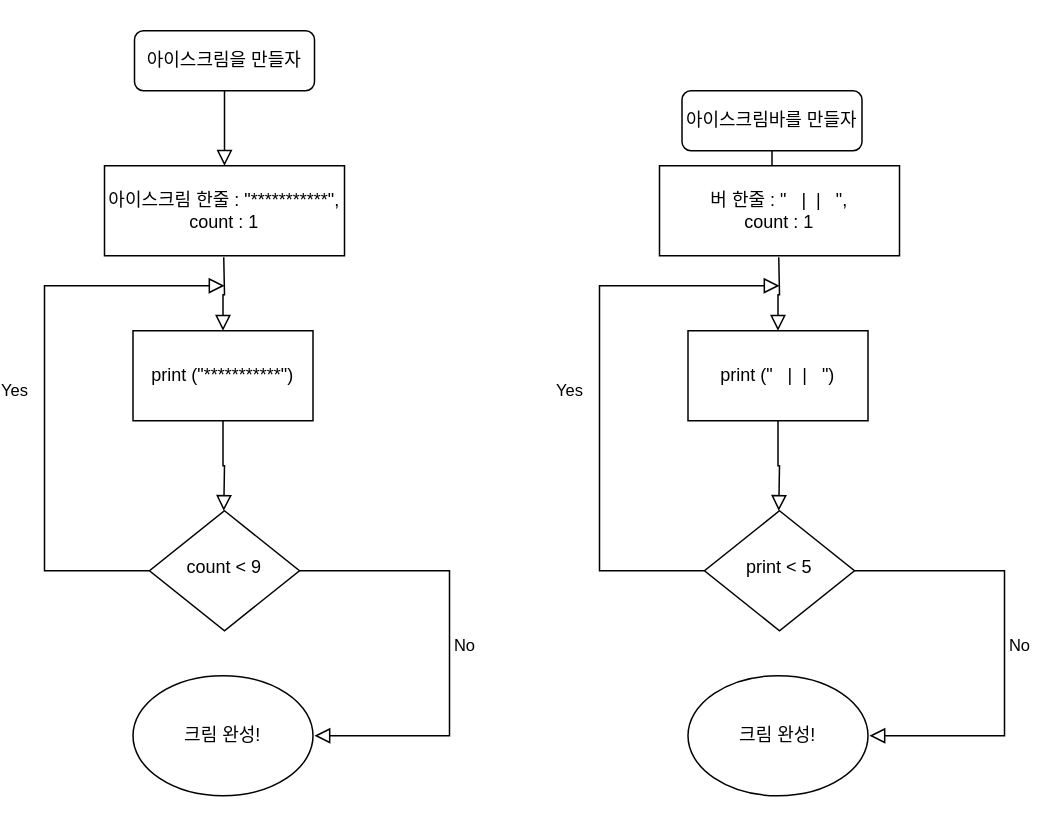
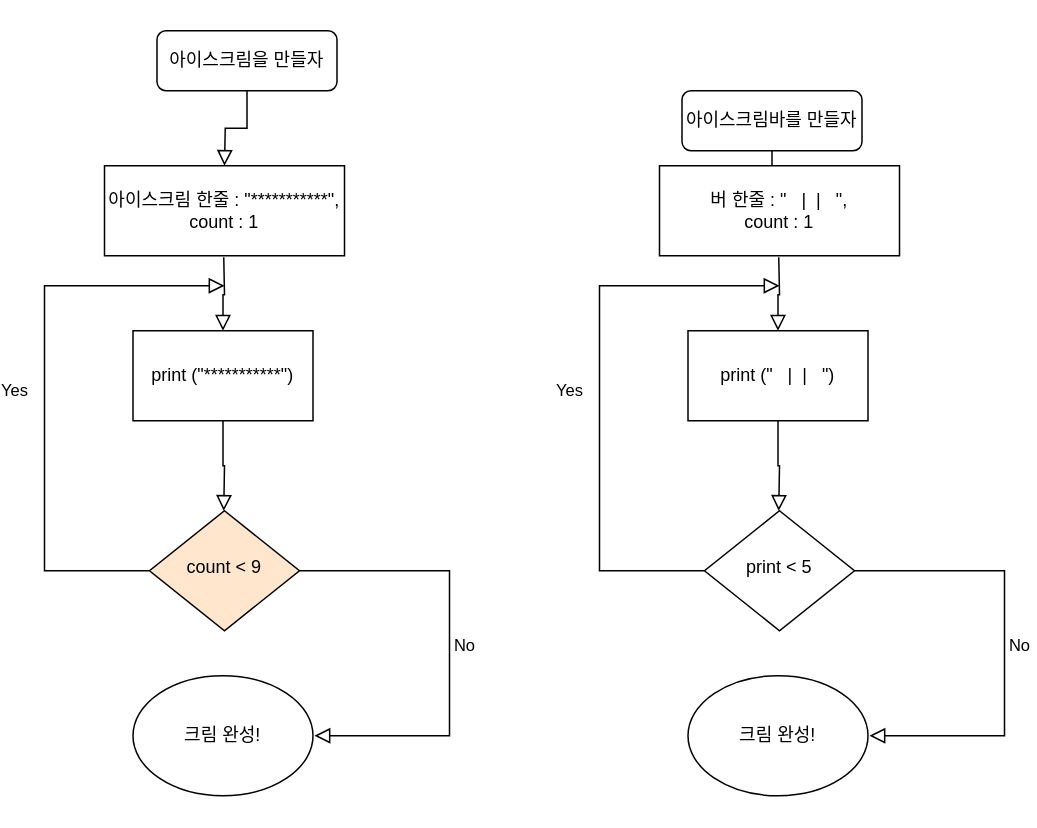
  <mxCell id="0" />
  <mxCell id="1" parent="0" />
  <mxCell id="2" value="" style="rounded=0;html=1;jettySize=auto;orthogonalLoop=1;fontSize=11;endArrow=block;endFill=0;endSize=8;strokeWidth=1;shadow=0;labelBackgroundColor=none;edgeStyle=orthogonalEdgeStyle;" parent="1" source="3" edge="1"><mxGeometry relative="1" as="geometry"><mxPoint x="140" y="110" as="targetPoint" /></mxGeometry></mxCell>
- <mxCell id="3" value="아이스크림을 만들자" style="rounded=1;whiteSpace=wrap;html=1;fontSize=12;glass=0;strokeWidth=1;shadow=0;" parent="1" vertex="1"><mxGeometry x="80" y="20" width="120" height="40" as="geometry" /></mxCell>
+ <mxCell id="3" value="아이스크림을 만들자" style="rounded=1;whiteSpace=wrap;html=1;fontSize=12;glass=0;strokeWidth=1;shadow=0;" parent="1" vertex="1"><mxGeometry x="95" y="20" width="120" height="40" as="geometry" /></mxCell>
  <mxCell id="4" value="Yes" style="rounded=0;html=1;jettySize=auto;orthogonalLoop=1;fontSize=11;endArrow=block;endFill=0;endSize=8;strokeWidth=1;shadow=0;labelBackgroundColor=none;edgeStyle=orthogonalEdgeStyle;" parent="1" source="6" edge="1"><mxGeometry y="20" relative="1" as="geometry"><mxPoint as="offset" /><mxPoint x="140" y="190" as="targetPoint" /><Array as="points"><mxPoint x="20" y="380" /><mxPoint x="20" y="190" /></Array></mxGeometry></mxCell>
  <mxCell id="5" value="No" style="edgeStyle=orthogonalEdgeStyle;rounded=0;html=1;jettySize=auto;orthogonalLoop=1;fontSize=11;endArrow=block;endFill=0;endSize=8;strokeWidth=1;shadow=0;labelBackgroundColor=none;" parent="1" source="6" edge="1"><mxGeometry y="10" relative="1" as="geometry"><mxPoint as="offset" /><mxPoint x="200" y="490" as="targetPoint" /><Array as="points"><mxPoint x="290" y="380" /><mxPoint x="290" y="490" /><mxPoint x="200" y="490" /></Array></mxGeometry></mxCell>
- <mxCell id="6" value="count &amp;lt; 9" style="rhombus;whiteSpace=wrap;html=1;shadow=0;fontFamily=Helvetica;fontSize=12;align=center;strokeWidth=1;spacing=6;spacingTop=-4;" parent="1" vertex="1"><mxGeometry x="90" y="340" width="100" height="80" as="geometry" /></mxCell>
+ <mxCell id="6" value="count &amp;lt; 9" style="rhombus;whiteSpace=wrap;html=1;shadow=0;fontFamily=Helvetica;fontSize=12;align=center;strokeWidth=1;spacing=6;spacingTop=-4;fillColor=#ffe6cc;" parent="1" vertex="1"><mxGeometry x="90" y="340" width="100" height="80" as="geometry" /></mxCell>
  <mxCell id="7" value="아이스크림 한줄 : &quot;***********&quot;,&lt;br&gt;count : 1" style="rounded=0;whiteSpace=wrap;html=1;" vertex="1" parent="1"><mxGeometry x="60" y="110" width="160" height="60" as="geometry" /></mxCell>
  <mxCell id="8" value="" style="rounded=0;html=1;jettySize=auto;orthogonalLoop=1;fontSize=11;endArrow=block;endFill=0;endSize=8;strokeWidth=1;shadow=0;labelBackgroundColor=none;edgeStyle=orthogonalEdgeStyle;entryX=0.5;entryY=0;entryDx=0;entryDy=0;" edge="1" parent="1" target="10"><mxGeometry relative="1" as="geometry"><mxPoint x="139.5" y="171" as="sourcePoint" /><mxPoint x="140" y="200" as="targetPoint" /></mxGeometry></mxCell>
  <mxCell id="9" value="크림 완성!" style="ellipse;whiteSpace=wrap;html=1;" vertex="1" parent="1"><mxGeometry x="79" y="450" width="120" height="80" as="geometry" /></mxCell>
  <mxCell id="10" value="print (&quot;***********&quot;)" style="rounded=0;whiteSpace=wrap;html=1;" vertex="1" parent="1"><mxGeometry x="79" y="220" width="120" height="60" as="geometry" /></mxCell>
  <mxCell id="11" value="" style="rounded=0;html=1;jettySize=auto;orthogonalLoop=1;fontSize=11;endArrow=block;endFill=0;endSize=8;strokeWidth=1;shadow=0;labelBackgroundColor=none;edgeStyle=orthogonalEdgeStyle;entryX=0.5;entryY=0;entryDx=0;entryDy=0;exitX=0.5;exitY=1;exitDx=0;exitDy=0;" edge="1" parent="1" source="10"><mxGeometry relative="1" as="geometry"><mxPoint x="140" y="291" as="sourcePoint" /><mxPoint x="139.5" y="340" as="targetPoint" /><Array as="points" /></mxGeometry></mxCell>
  <mxCell id="12" value="" style="rounded=0;html=1;jettySize=auto;orthogonalLoop=1;fontSize=11;endArrow=block;endFill=0;endSize=8;strokeWidth=1;shadow=0;labelBackgroundColor=none;edgeStyle=orthogonalEdgeStyle;" edge="1" parent="1" source="13"><mxGeometry relative="1" as="geometry"><mxPoint x="510" y="110" as="targetPoint" /></mxGeometry></mxCell>
  <mxCell id="13" value="아이스크림바를 만들자" style="rounded=1;whiteSpace=wrap;html=1;fontSize=12;glass=0;strokeWidth=1;shadow=0;" vertex="1" parent="1"><mxGeometry x="445" y="60" width="120" height="40" as="geometry" /></mxCell>
  <mxCell id="14" value="Yes" style="rounded=0;html=1;jettySize=auto;orthogonalLoop=1;fontSize=11;endArrow=block;endFill=0;endSize=8;strokeWidth=1;shadow=0;labelBackgroundColor=none;edgeStyle=orthogonalEdgeStyle;" edge="1" parent="1" source="16"><mxGeometry y="20" relative="1" as="geometry"><mxPoint as="offset" /><mxPoint x="510" y="190" as="targetPoint" /><Array as="points"><mxPoint x="390" y="380" /><mxPoint x="390" y="190" /></Array></mxGeometry></mxCell>
  <mxCell id="15" value="No" style="edgeStyle=orthogonalEdgeStyle;rounded=0;html=1;jettySize=auto;orthogonalLoop=1;fontSize=11;endArrow=block;endFill=0;endSize=8;strokeWidth=1;shadow=0;labelBackgroundColor=none;" edge="1" parent="1" source="16"><mxGeometry y="10" relative="1" as="geometry"><mxPoint as="offset" /><mxPoint x="570" y="490" as="targetPoint" /><Array as="points"><mxPoint x="660" y="380" /><mxPoint x="660" y="490" /><mxPoint x="570" y="490" /></Array></mxGeometry></mxCell>
  <mxCell id="16" value="print &amp;lt; 5" style="rhombus;whiteSpace=wrap;html=1;shadow=0;fontFamily=Helvetica;fontSize=12;align=center;strokeWidth=1;spacing=6;spacingTop=-4;" vertex="1" parent="1"><mxGeometry x="460" y="340" width="100" height="80" as="geometry" /></mxCell>
  <mxCell id="17" value="버 한줄 : &quot; &amp;nbsp; | &amp;nbsp;| &amp;nbsp; &quot;,&lt;br&gt;count : 1" style="rounded=0;whiteSpace=wrap;html=1;" vertex="1" parent="1"><mxGeometry x="430" y="110" width="160" height="60" as="geometry" /></mxCell>
  <mxCell id="18" value="" style="rounded=0;html=1;jettySize=auto;orthogonalLoop=1;fontSize=11;endArrow=block;endFill=0;endSize=8;strokeWidth=1;shadow=0;labelBackgroundColor=none;edgeStyle=orthogonalEdgeStyle;entryX=0.5;entryY=0;entryDx=0;entryDy=0;" edge="1" parent="1" target="20"><mxGeometry relative="1" as="geometry"><mxPoint x="509.5" y="171" as="sourcePoint" /><mxPoint x="510" y="200" as="targetPoint" /></mxGeometry></mxCell>
  <mxCell id="19" value="크림 완성!" style="ellipse;whiteSpace=wrap;html=1;" vertex="1" parent="1"><mxGeometry x="449" y="450" width="120" height="80" as="geometry" /></mxCell>
  <mxCell id="20" value="print (&quot; &amp;nbsp; | &amp;nbsp;| &amp;nbsp;&amp;nbsp;&quot;)" style="rounded=0;whiteSpace=wrap;html=1;" vertex="1" parent="1"><mxGeometry x="449" y="220" width="120" height="60" as="geometry" /></mxCell>
  <mxCell id="21" value="" style="rounded=0;html=1;jettySize=auto;orthogonalLoop=1;fontSize=11;endArrow=block;endFill=0;endSize=8;strokeWidth=1;shadow=0;labelBackgroundColor=none;edgeStyle=orthogonalEdgeStyle;entryX=0.5;entryY=0;entryDx=0;entryDy=0;exitX=0.5;exitY=1;exitDx=0;exitDy=0;" edge="1" parent="1" source="20"><mxGeometry relative="1" as="geometry"><mxPoint x="510" y="291" as="sourcePoint" /><mxPoint x="509.5" y="340" as="targetPoint" /><Array as="points" /></mxGeometry></mxCell>
